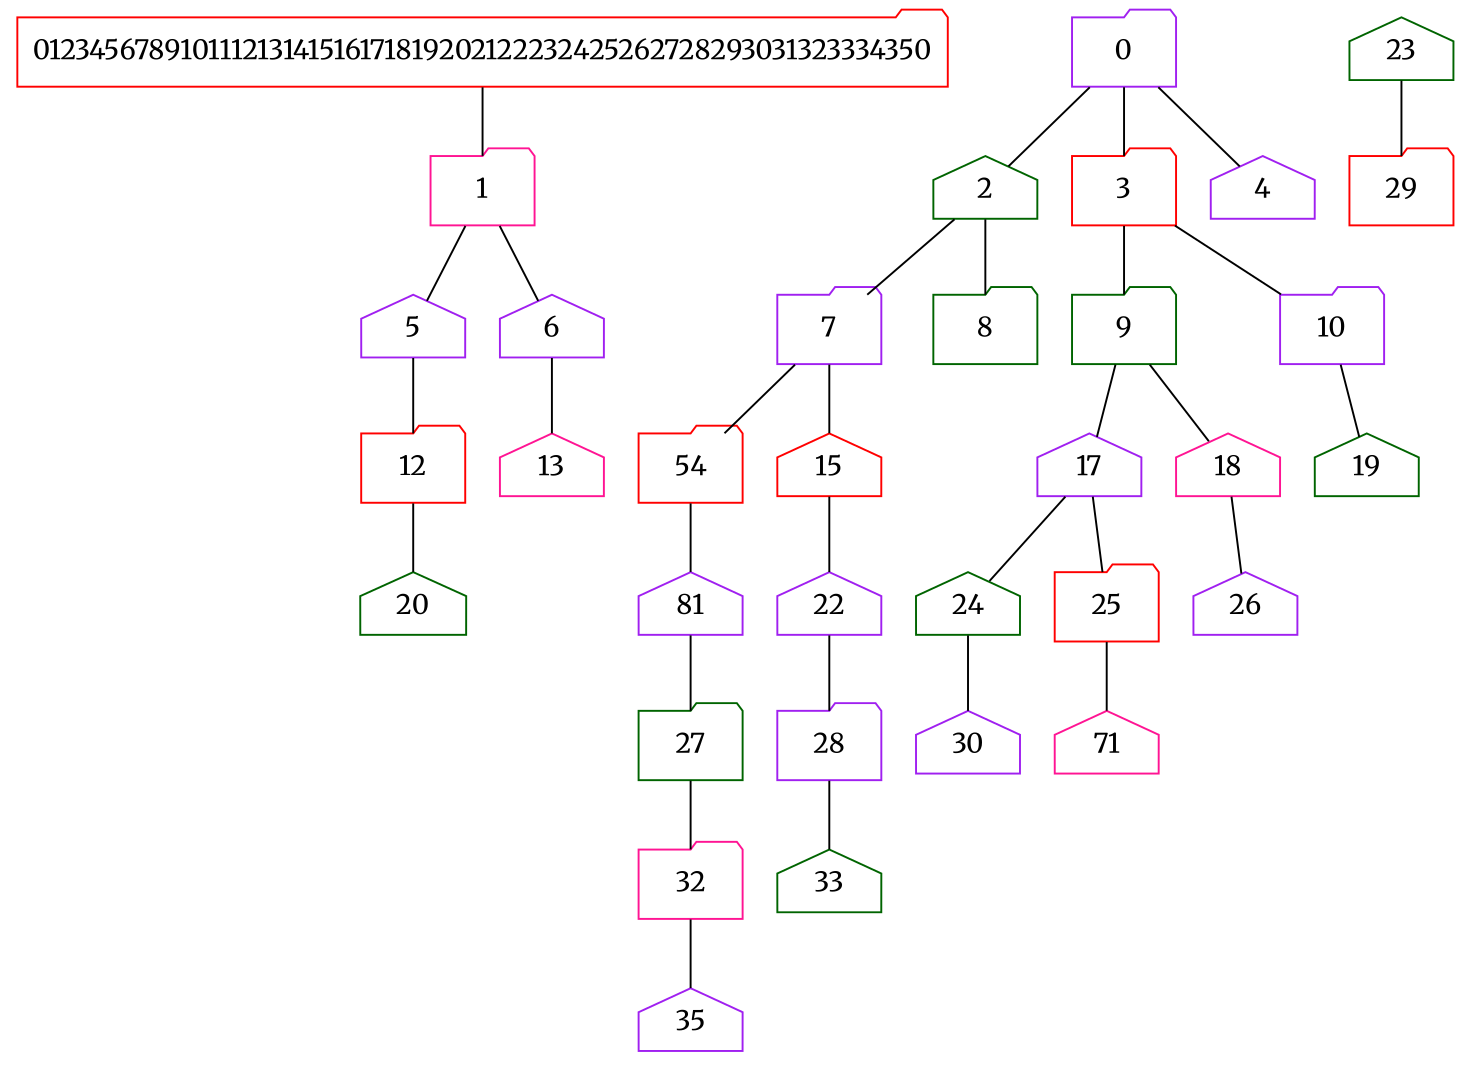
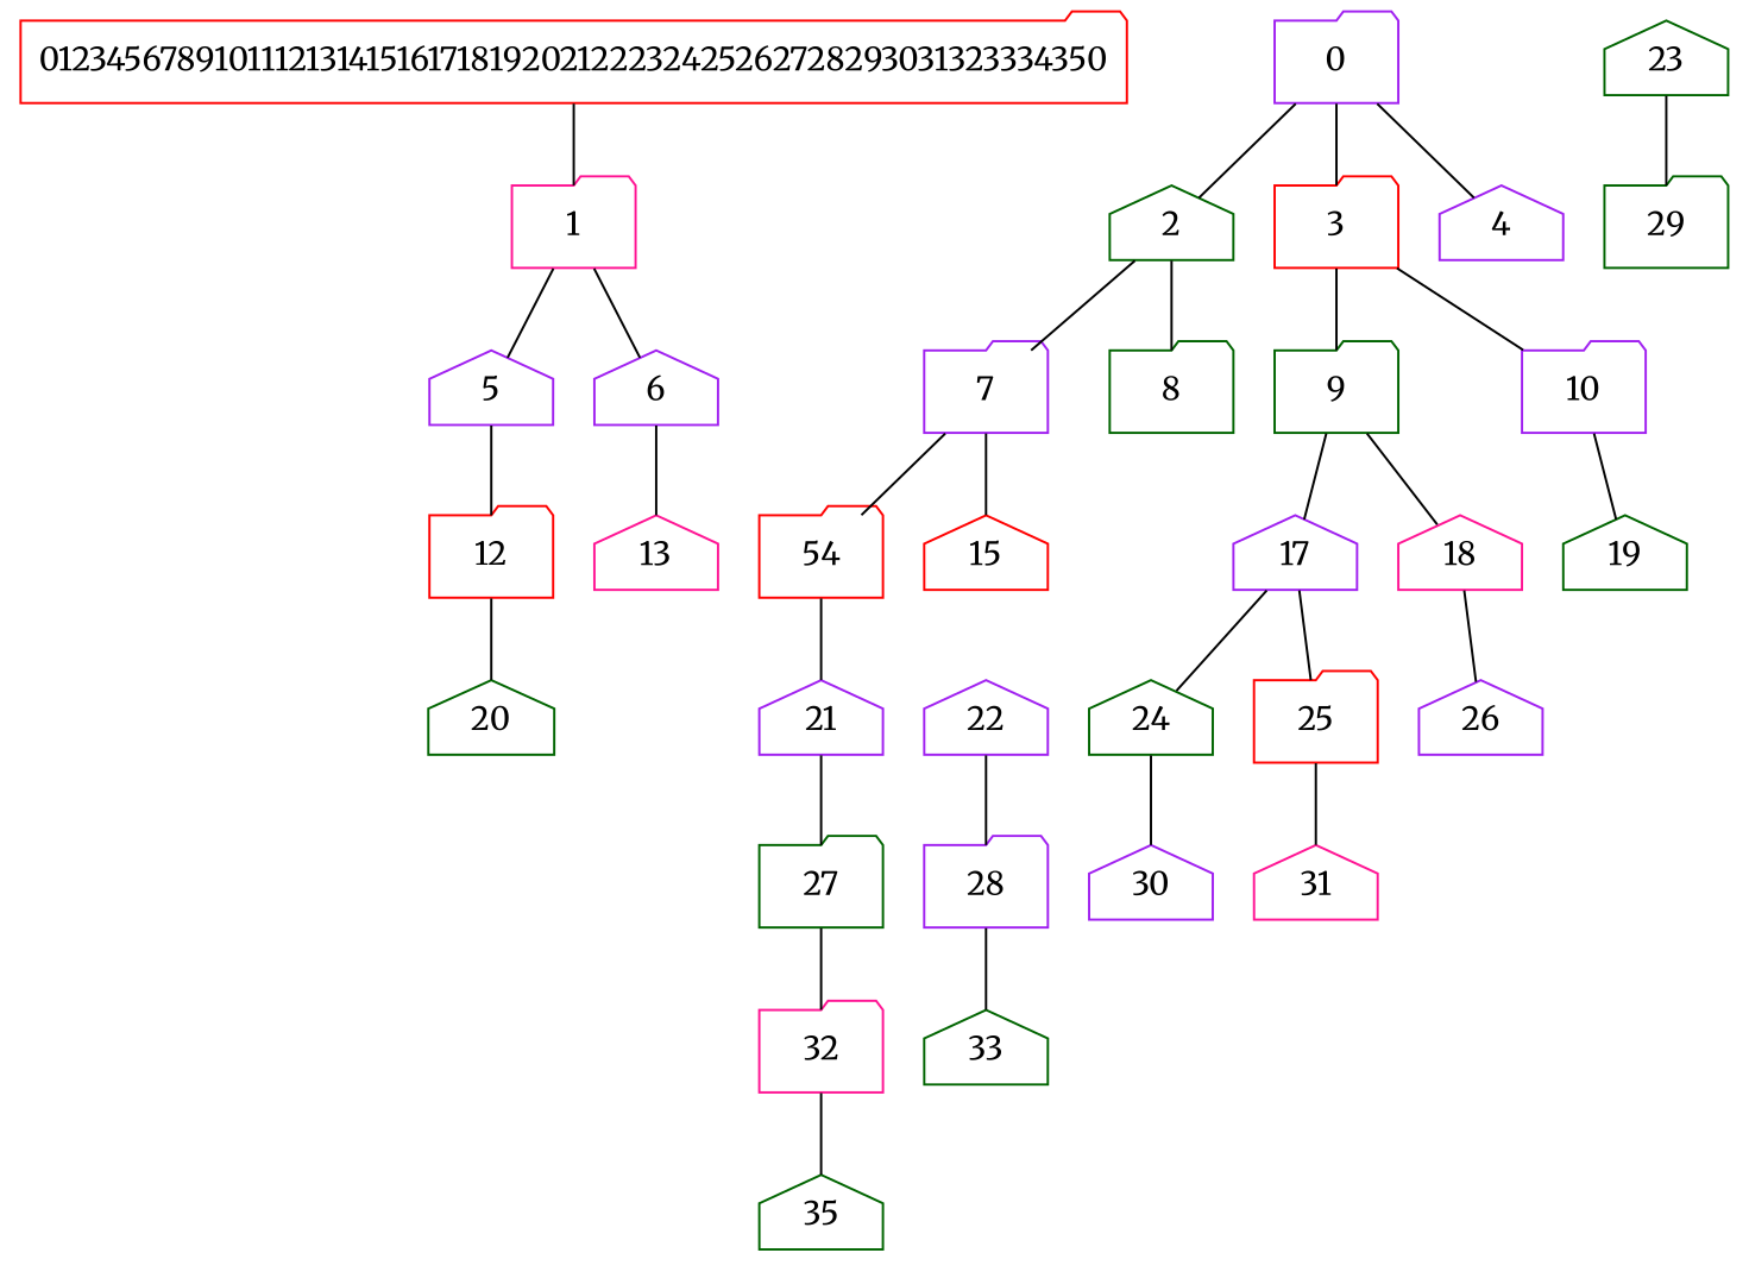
  graph {
    fontname=Merriweather
    node [color=purple fontname=Merriweather shape=house]
    edge [fontname=Merriweather]
    012345678910111213141516171819202122232425262728293031323334350 [color=red shape=folder]
    1 [color=deeppink shape=folder]
    5
    6
    12 [color=red shape=folder]
    13 [color=deeppink]
    0 [shape=folder]
    2 [color=darkgreen]
    3 [color=red shape=folder]
    4
    7 [shape=folder]
    8 [color=darkgreen shape=folder]
    9 [color=darkgreen shape=folder]
    10 [shape=folder]
    n15 [color=red label=54 shape=folder]
    15 [color=red]
    17
    18 [color=deeppink]
    19 [color=darkgreen]
    20 [color=darkgreen]
-   21 [label=81]
+   21
    22
    24 [color=darkgreen]
    25 [color=red shape=folder]
    26
    27 [color=darkgreen shape=folder]
    28 [shape=folder]
    23 [color=darkgreen]
-   29 [color=red shape=folder]
+   29 [color=darkgreen shape=folder]
    30
-   31 [color=deeppink label=71]
+   31 [color=deeppink]
    32 [color=deeppink shape=folder]
    33 [color=darkgreen]
-   35
+   35 [color=darkgreen]
    012345678910111213141516171819202122232425262728293031323334350 -- 1
    1 -- 5
    1 -- 6
    5 -- 12
    6 -- 13
    12 -- 20
    0 -- 2
    0 -- 3
    0 -- 4
    2 -- 7
    2 -- 8
    3 -- 9
    3 -- 10
    7 -- n15
    7 -- 15
    9 -- 17
    9 -- 18
    10 -- 19
    n15 -- 21
-   15 -- 22
    17 -- 24
    17 -- 25
    18 -- 26
    21 -- 27
    22 -- 28
    24 -- 30
    25 -- 31
    27 -- 32
    28 -- 33
    23 -- 29
    32 -- 35
  }
